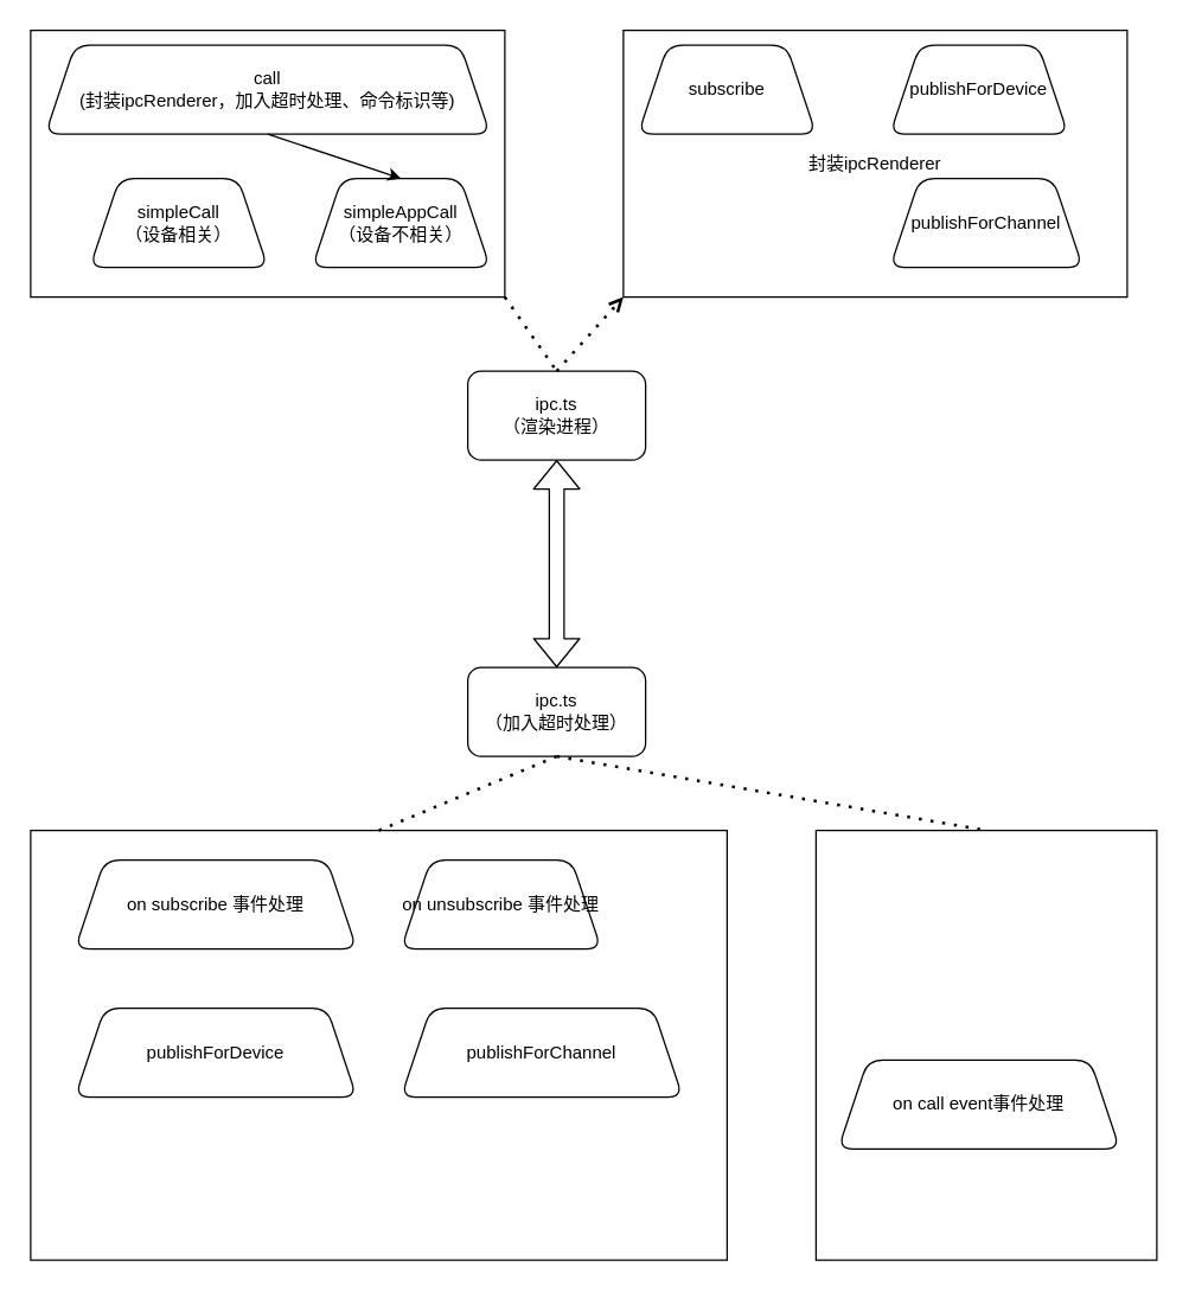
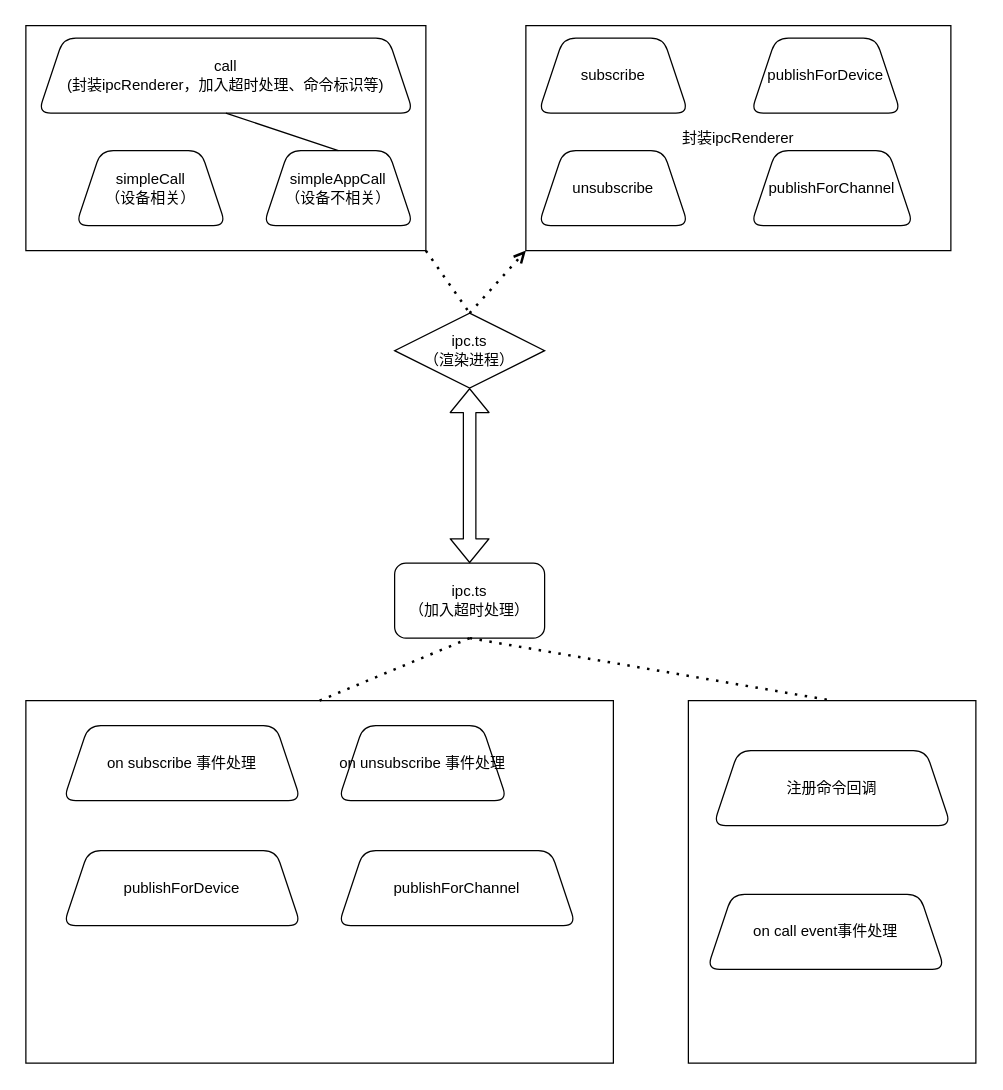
  <mxCell id="0" />
  <mxCell id="1" parent="0" />
- <mxCell id="2" value="ipc.ts&lt;br&gt;（渲染进程）" style="rounded=1;whiteSpace=wrap;html=1;" vertex="1" parent="1"><mxGeometry x="315" y="250" width="120" height="60" as="geometry" /></mxCell>
+ <mxCell id="2" value="ipc.ts&lt;br&gt;（渲染进程）" style="rhombus;whiteSpace=wrap;html=1;" vertex="1" parent="1"><mxGeometry x="315" y="250" width="120" height="60" as="geometry" /></mxCell>
  <mxCell id="3" value="ipc.ts&lt;br&gt;（加入超时处理）" style="rounded=1;whiteSpace=wrap;html=1;" vertex="1" parent="1"><mxGeometry x="315" y="450" width="120" height="60" as="geometry" /></mxCell>
  <mxCell id="4" value="封装ipcRenderer" style="rounded=0;whiteSpace=wrap;html=1;" vertex="1" parent="1"><mxGeometry x="420" y="20" width="340" height="180" as="geometry" /></mxCell>
  <mxCell id="5" value="subscribe" style="shape=trapezoid;perimeter=trapezoidPerimeter;whiteSpace=wrap;html=1;fixedSize=1;rounded=1;" vertex="1" parent="1"><mxGeometry x="430" y="30" width="120" height="60" as="geometry" /></mxCell>
+ <mxCell id="6" value="unsubscribe" style="shape=trapezoid;perimeter=trapezoidPerimeter;whiteSpace=wrap;html=1;fixedSize=1;rounded=1;" vertex="1" parent="1"><mxGeometry x="430" y="120" width="120" height="60" as="geometry" /></mxCell>
  <mxCell id="7" value="publishForDevice" style="shape=trapezoid;perimeter=trapezoidPerimeter;whiteSpace=wrap;html=1;fixedSize=1;rounded=1;" vertex="1" parent="1"><mxGeometry x="600" y="30" width="120" height="60" as="geometry" /></mxCell>
  <mxCell id="8" value="publishForChannel" style="shape=trapezoid;perimeter=trapezoidPerimeter;whiteSpace=wrap;html=1;fixedSize=1;rounded=1;" vertex="1" parent="1"><mxGeometry x="600" y="120" width="130" height="60" as="geometry" /></mxCell>
  <mxCell id="9" value="&lt;span style=&quot;color: rgba(0, 0, 0, 0); font-family: monospace; font-size: 0px; text-align: start;&quot;&gt;%3CmxGraphModel%3E%3Croot%3E%3CmxCell%20id%3D%220%22%2F%3E%3CmxCell%20id%3D%221%22%20parent%3D%220%22%2F%3E%3CmxCell%20id%3D%222%22%20value%3D%22simpleCall%26lt%3Bbr%26gt%3B%EF%BC%88%E8%AE%BE%E5%A4%87%E7%9B%B8%E5%85%B3%EF%BC%89%22%20style%3D%22shape%3Dtrapezoid%3Bperimeter%3DtrapezoidPerimeter%3BwhiteSpace%3Dwrap%3Bhtml%3D1%3BfixedSize%3D1%3Brounded%3D1%3B%22%20vertex%3D%221%22%20parent%3D%221%22%3E%3CmxGeometry%20x%3D%2240%22%20y%3D%22140%22%20width%3D%22120%22%20height%3D%2260%22%20as%3D%22geometry%22%2F%3E%3C%2FmxCell%3E%3CmxCell%20id%3D%223%22%20value%3D%22simpleAppCall%26lt%3Bbr%26gt%3B%EF%BC%88%E8%AE%BE%E5%A4%87%E4%B8%8D%E7%9B%B8%E5%85%B3%EF%BC%89%22%20style%3D%22shape%3Dtrapezoid%3Bperimeter%3DtrapezoidPerimeter%3BwhiteSpace%3Dwrap%3Bhtml%3D1%3BfixedSize%3D1%3Brounded%3D1%3B%22%20vertex%3D%221%22%20parent%3D%221%22%3E%3CmxGeometry%20x%3D%22200%22%20y%3D%22140%22%20width%3D%22120%22%20height%3D%2260%22%20as%3D%22geometry%22%2F%3E%3C%2FmxCell%3E%3CmxCell%20id%3D%224%22%20value%3D%22call%26lt%3Bbr%26gt%3B(%E5%B0%81%E8%A3%85ipcRenderer%EF%BC%8C%E5%8A%A0%E5%85%A5%E8%B6%85%E6%97%B6%E5%A4%84%E7%90%86%E3%80%81%E5%91%BD%E4%BB%A4%E6%A0%87%E8%AF%86%E7%AD%89)%22%20style%3D%22shape%3Dtrapezoid%3Bperimeter%3DtrapezoidPerimeter%3BwhiteSpace%3Dwrap%3Bhtml%3D1%3BfixedSize%3D1%3Brounded%3D1%3B%22%20vertex%3D%221%22%20parent%3D%221%22%3E%3CmxGeometry%20x%3D%2220%22%20y%3D%2220%22%20width%3D%22300%22%20height%3D%2260%22%20as%3D%22geometry%22%2F%3E%3C%2FmxCell%3E%3CmxCell%20id%3D%225%22%20value%3D%22%22%20style%3D%22endArrow%3Dclassic%3Bhtml%3D1%3BexitX%3D0.5%3BexitY%3D1%3BexitDx%3D0%3BexitDy%3D0%3BentryX%3D0.5%3BentryY%3D0%3BentryDx%3D0%3BentryDy%3D0%3B%22%20edge%3D%221%22%20source%3D%224%22%20target%3D%222%22%20parent%3D%221%22%3E%3CmxGeometry%20width%3D%2250%22%20height%3D%2250%22%20relative%3D%221%22%20as%3D%22geometry%22%3E%3CmxPoint%20x%3D%22400%22%20y%3D%22220%22%20as%3D%22sourcePoint%22%2F%3E%3CmxPoint%20x%3D%22450%22%20y%3D%22170%22%20as%3D%22targetPoint%22%2F%3E%3C%2FmxGeometry%3E%3C%2FmxCell%3E%3CmxCell%20id%3D%226%22%20value%3D%22%22%20style%3D%22endArrow%3Dclassic%3Bhtml%3D1%3BexitX%3D0.5%3BexitY%3D1%3BexitDx%3D0%3BexitDy%3D0%3BentryX%3D0.5%3BentryY%3D0%3BentryDx%3D0%3BentryDy%3D0%3B%22%20edge%3D%221%22%20source%3D%224%22%20target%3D%223%22%20parent%3D%221%22%3E%3CmxGeometry%20width%3D%2250%22%20height%3D%2250%22%20relative%3D%221%22%20as%3D%22geometry%22%3E%3CmxPoint%20x%3D%22390%22%20y%3D%22110%22%20as%3D%22sourcePoint%22%2F%3E%3CmxPoint%20x%3D%22370%22%20y%3D%22170%22%20as%3D%22targetPoint%22%2F%3E%3C%2FmxGeometry%3E%3C%2FmxCell%3E%3C%2Froot%3E%3C%2FmxGraphModel%3E&lt;/span&gt;" style="rounded=0;whiteSpace=wrap;html=1;" vertex="1" parent="1"><mxGeometry x="20" y="20" width="320" height="180" as="geometry" /></mxCell>
  <mxCell id="10" value="simpleCall&lt;br&gt;（设备相关）" style="shape=trapezoid;perimeter=trapezoidPerimeter;whiteSpace=wrap;html=1;fixedSize=1;rounded=1;" vertex="1" parent="1"><mxGeometry x="60" y="120" width="120" height="60" as="geometry" /></mxCell>
  <mxCell id="11" value="simpleAppCall&lt;br&gt;（设备不相关）" style="shape=trapezoid;perimeter=trapezoidPerimeter;whiteSpace=wrap;html=1;fixedSize=1;rounded=1;" vertex="1" parent="1"><mxGeometry x="210" y="120" width="120" height="60" as="geometry" /></mxCell>
  <mxCell id="12" value="call&lt;br&gt;(封装ipcRenderer，加入超时处理、命令标识等)" style="shape=trapezoid;perimeter=trapezoidPerimeter;whiteSpace=wrap;html=1;fixedSize=1;rounded=1;" vertex="1" parent="1"><mxGeometry x="30" y="30" width="300" height="60" as="geometry" /></mxCell>
- <mxCell id="13" value="" style="endArrow=classic;html=1;exitX=0.5;exitY=1;exitDx=0;exitDy=0;entryX=0.5;entryY=0;entryDx=0;entryDy=0;" edge="1" parent="1" source="12" target="11"><mxGeometry width="50" height="50" relative="1" as="geometry"><mxPoint x="400" y="120" as="sourcePoint" /><mxPoint x="380" y="180" as="targetPoint" /></mxGeometry></mxCell>
+ <mxCell id="13" value="" style="endArrow=none;html=1;exitX=0.5;exitY=1;exitDx=0;exitDy=0;entryX=0.5;entryY=0;entryDx=0;entryDy=0;" edge="1" parent="1" source="12" target="11"><mxGeometry width="50" height="50" relative="1" as="geometry"><mxPoint x="400" y="120" as="sourcePoint" /><mxPoint x="380" y="180" as="targetPoint" /></mxGeometry></mxCell>
  <mxCell id="14" value="" style="endArrow=none;dashed=1;html=1;dashPattern=1 3;strokeWidth=2;exitX=1;exitY=1;exitDx=0;exitDy=0;entryX=0.5;entryY=0;entryDx=0;entryDy=0;" edge="1" parent="1" source="9" target="2"><mxGeometry width="50" height="50" relative="1" as="geometry"><mxPoint x="380" y="230" as="sourcePoint" /><mxPoint x="430" y="180" as="targetPoint" /></mxGeometry></mxCell>
  <mxCell id="15" value="" style="endArrow=open;dashed=1;html=1;dashPattern=1 3;strokeWidth=2;entryX=0;entryY=1;entryDx=0;entryDy=0;exitX=0.5;exitY=0;exitDx=0;exitDy=0;" edge="1" parent="1" source="2" target="4"><mxGeometry width="50" height="50" relative="1" as="geometry"><mxPoint x="380" y="230" as="sourcePoint" /><mxPoint x="430" y="180" as="targetPoint" /></mxGeometry></mxCell>
  <mxCell id="16" value="" style="rounded=0;whiteSpace=wrap;html=1;" vertex="1" parent="1"><mxGeometry x="20" y="560" width="470" height="290" as="geometry" /></mxCell>
  <mxCell id="17" value="on subscribe 事件处理" style="shape=trapezoid;perimeter=trapezoidPerimeter;whiteSpace=wrap;html=1;fixedSize=1;rounded=1;" vertex="1" parent="1"><mxGeometry x="50" y="580" width="190" height="60" as="geometry" /></mxCell>
  <mxCell id="18" value="on unsubscribe 事件处理" style="shape=trapezoid;perimeter=trapezoidPerimeter;whiteSpace=wrap;html=1;fixedSize=1;rounded=1;" vertex="1" parent="1"><mxGeometry x="270" y="580" width="135" height="60" as="geometry" /></mxCell>
  <mxCell id="19" value="publishForDevice" style="shape=trapezoid;perimeter=trapezoidPerimeter;whiteSpace=wrap;html=1;fixedSize=1;rounded=1;" vertex="1" parent="1"><mxGeometry x="50" y="680" width="190" height="60" as="geometry" /></mxCell>
  <mxCell id="20" value="publishForChannel" style="shape=trapezoid;perimeter=trapezoidPerimeter;whiteSpace=wrap;html=1;fixedSize=1;rounded=1;" vertex="1" parent="1"><mxGeometry x="270" y="680" width="190" height="60" as="geometry" /></mxCell>
  <mxCell id="21" value="" style="rounded=0;whiteSpace=wrap;html=1;" vertex="1" parent="1"><mxGeometry x="550" y="560" width="230" height="290" as="geometry" /></mxCell>
+ <mxCell id="22" value="注册命令回调" style="shape=trapezoid;perimeter=trapezoidPerimeter;whiteSpace=wrap;html=1;fixedSize=1;rounded=1;" vertex="1" parent="1"><mxGeometry x="570" y="600" width="190" height="60" as="geometry" /></mxCell>
  <mxCell id="23" value="on call event事件处理" style="shape=trapezoid;perimeter=trapezoidPerimeter;whiteSpace=wrap;html=1;fixedSize=1;rounded=1;" vertex="1" parent="1"><mxGeometry x="565" y="715" width="190" height="60" as="geometry" /></mxCell>
  <mxCell id="24" value="" style="endArrow=none;dashed=1;html=1;dashPattern=1 3;strokeWidth=2;entryX=0.5;entryY=1;entryDx=0;entryDy=0;exitX=0.5;exitY=0;exitDx=0;exitDy=0;" edge="1" parent="1" source="16" target="3"><mxGeometry width="50" height="50" relative="1" as="geometry"><mxPoint x="230" y="490" as="sourcePoint" /><mxPoint x="430" y="480" as="targetPoint" /></mxGeometry></mxCell>
  <mxCell id="25" value="" style="endArrow=none;dashed=1;html=1;dashPattern=1 3;strokeWidth=2;entryX=0.5;entryY=0;entryDx=0;entryDy=0;exitX=0.5;exitY=1;exitDx=0;exitDy=0;" edge="1" parent="1" source="3" target="21"><mxGeometry width="50" height="50" relative="1" as="geometry"><mxPoint x="380" y="530" as="sourcePoint" /><mxPoint x="430" y="480" as="targetPoint" /></mxGeometry></mxCell>
  <mxCell id="26" value="" style="shape=flexArrow;endArrow=classic;startArrow=classic;html=1;entryX=0.5;entryY=1;entryDx=0;entryDy=0;" edge="1" parent="1" source="3" target="2"><mxGeometry width="100" height="100" relative="1" as="geometry"><mxPoint x="350" y="460" as="sourcePoint" /><mxPoint x="450" y="360" as="targetPoint" /></mxGeometry></mxCell>
